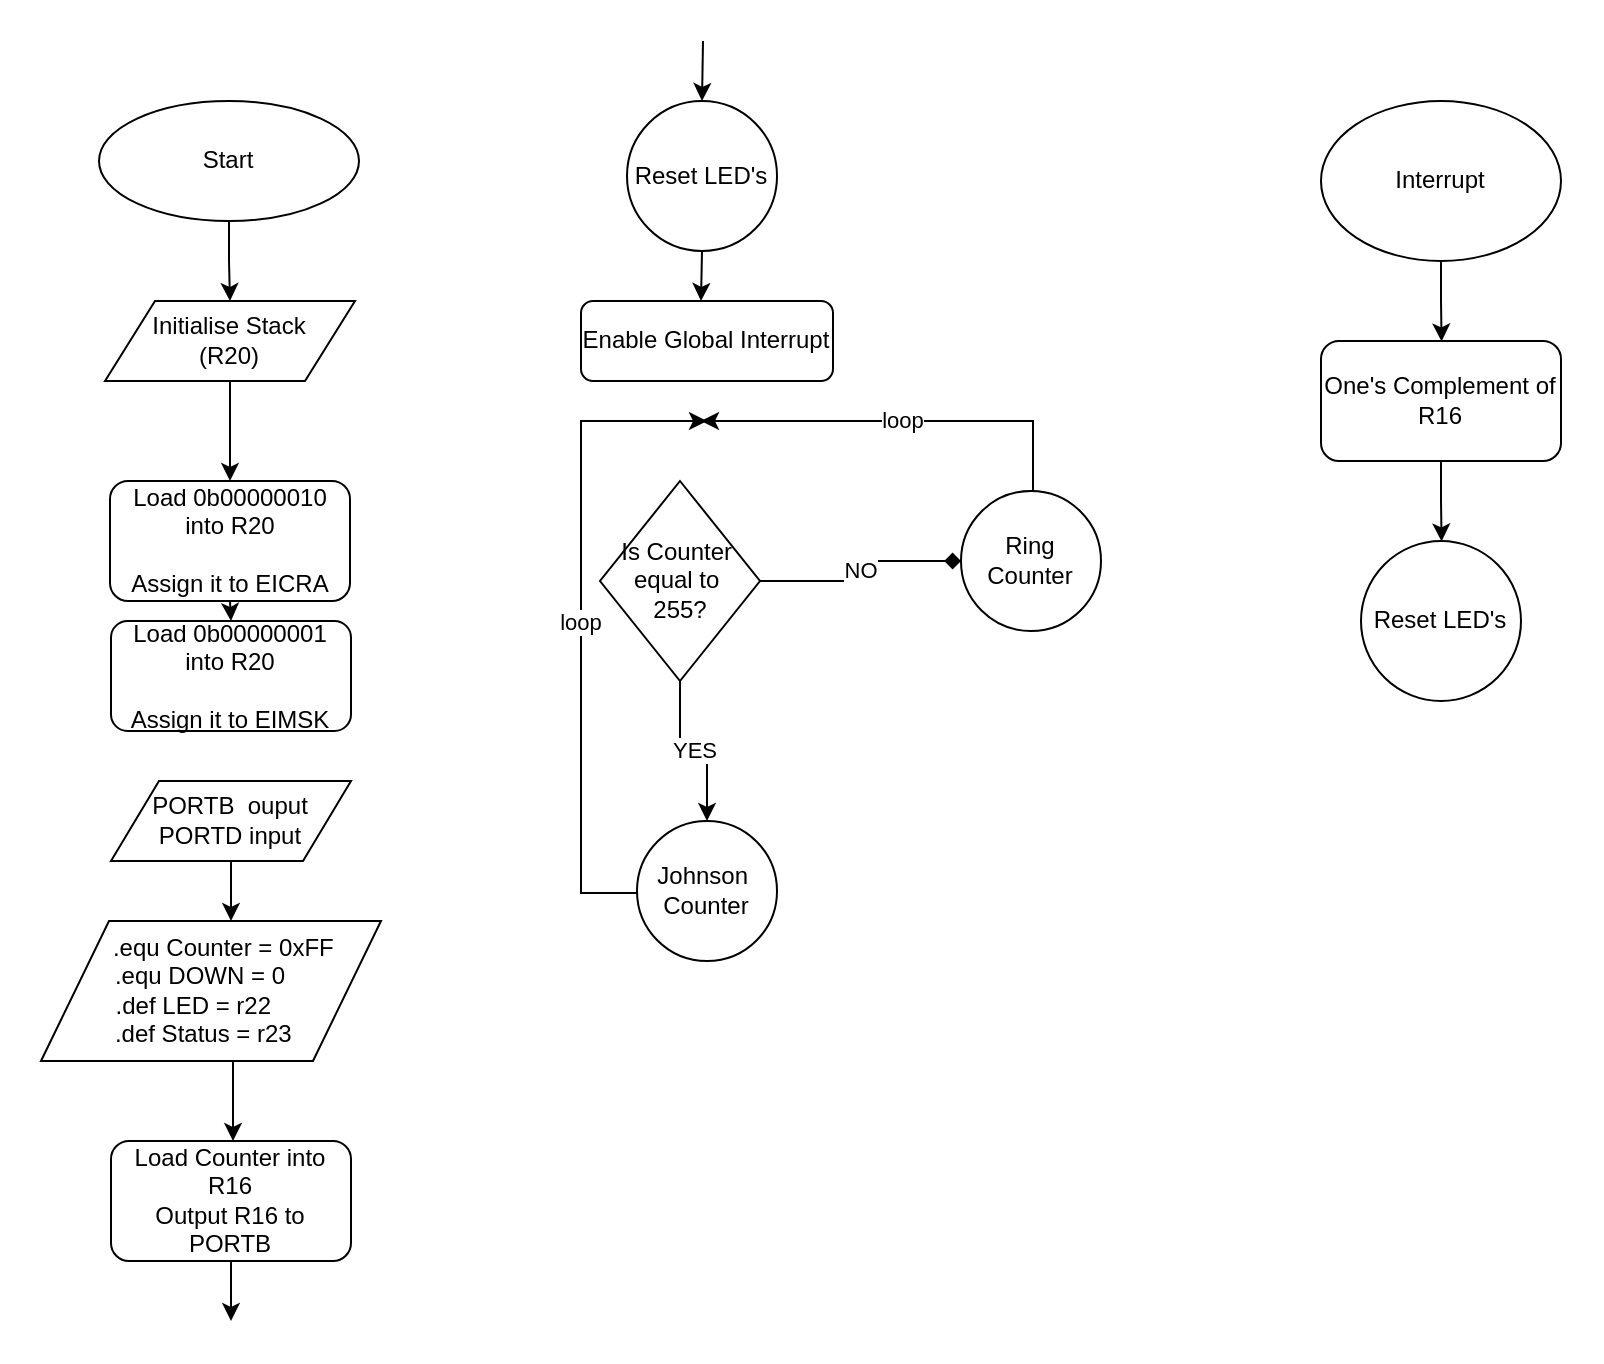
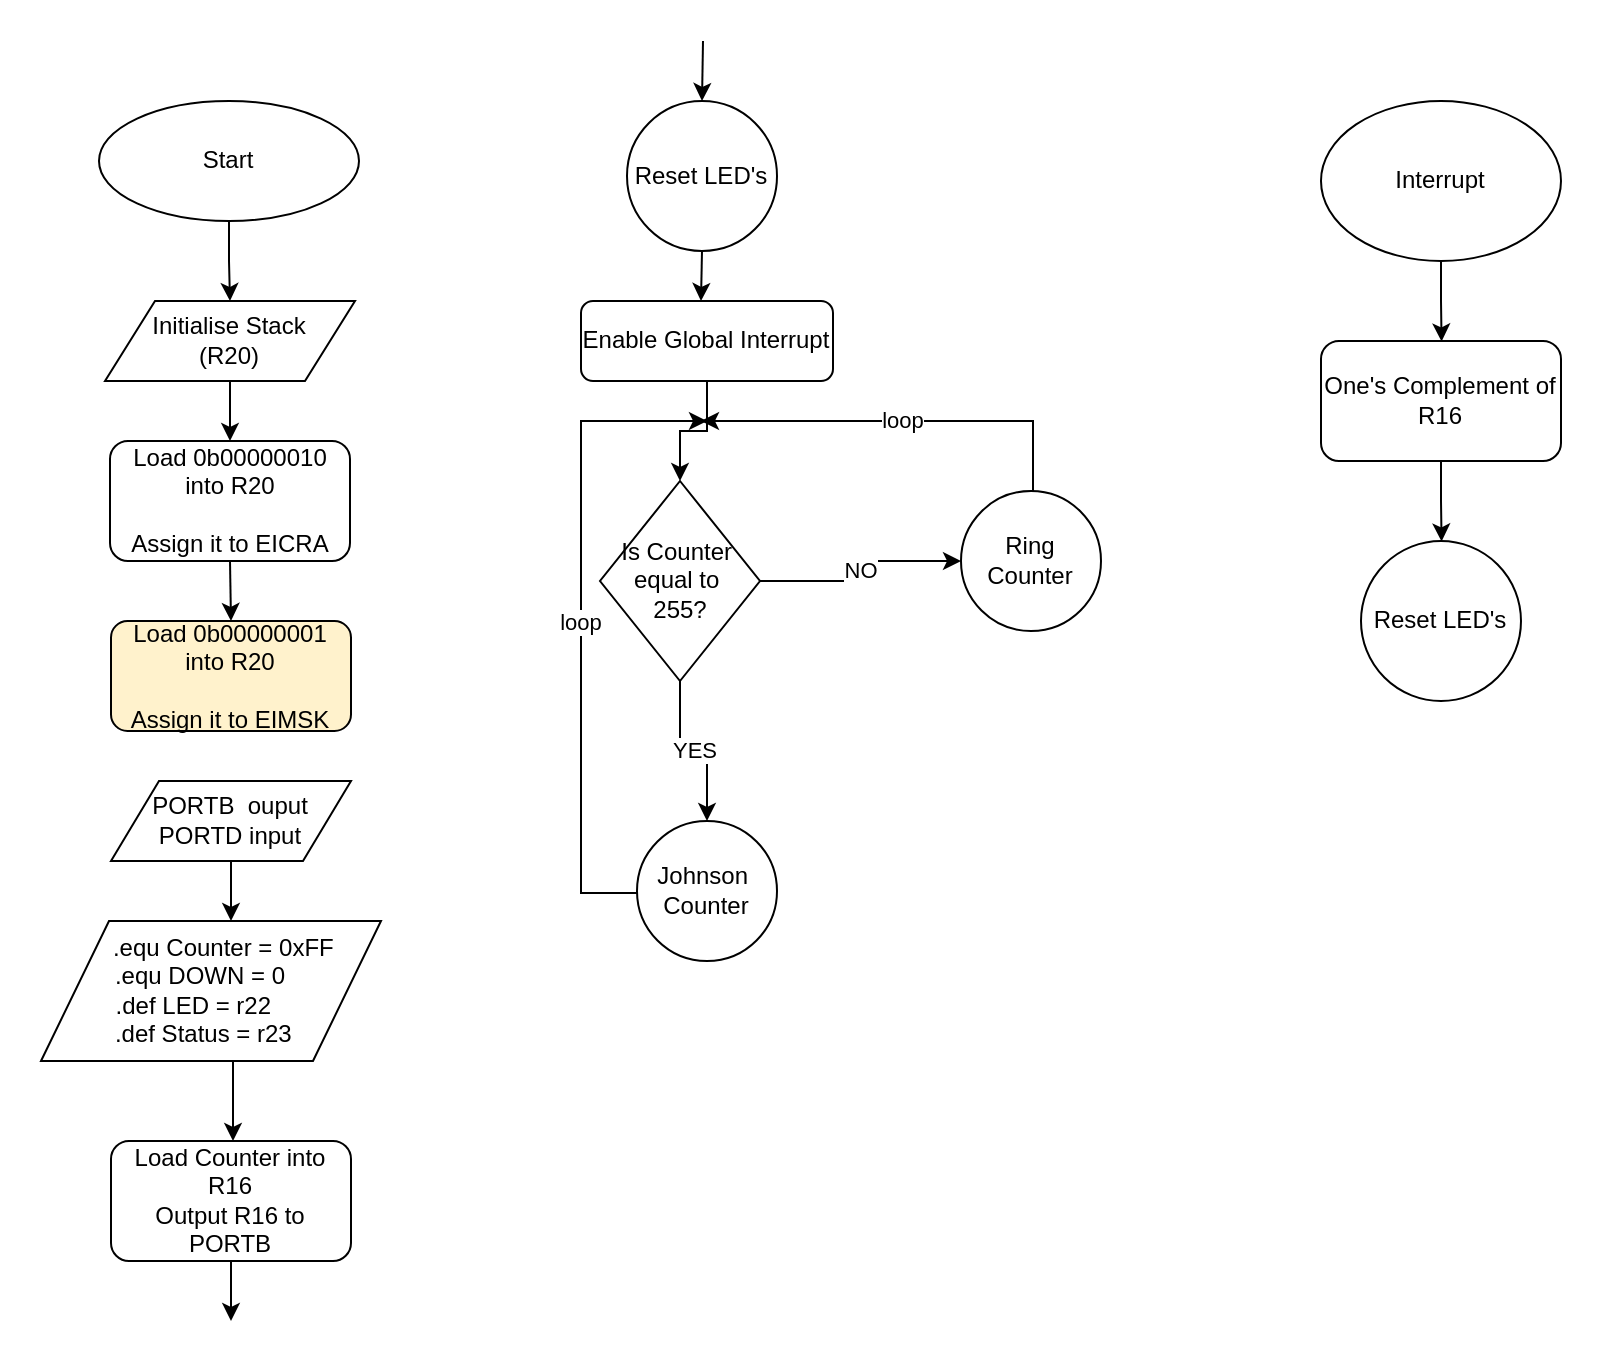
  <mxCell id="0" />
  <mxCell id="1" parent="0" />
  <mxCell id="2" style="edgeStyle=orthogonalEdgeStyle;rounded=0;orthogonalLoop=1;jettySize=auto;html=1;exitX=0.5;exitY=1;exitDx=0;exitDy=0;entryX=0.5;entryY=0;entryDx=0;entryDy=0;" edge="1" parent="1" source="3" target="5"><mxGeometry relative="1" as="geometry" /></mxCell>
  <mxCell id="3" value="Start" style="ellipse;whiteSpace=wrap;html=1;" vertex="1" parent="1"><mxGeometry x="49" y="50" width="130" height="60" as="geometry" /></mxCell>
  <mxCell id="4" style="edgeStyle=orthogonalEdgeStyle;rounded=0;orthogonalLoop=1;jettySize=auto;html=1;exitX=0.5;exitY=1;exitDx=0;exitDy=0;entryX=0.5;entryY=0;entryDx=0;entryDy=0;" edge="1" parent="1" source="5" target="7"><mxGeometry relative="1" as="geometry" /></mxCell>
  <mxCell id="5" value="Initialise Stack&lt;br&gt;(R20)" style="shape=parallelogram;perimeter=parallelogramPerimeter;whiteSpace=wrap;html=1;" vertex="1" parent="1"><mxGeometry x="52" y="150" width="125" height="40" as="geometry" /></mxCell>
  <mxCell id="6" style="edgeStyle=orthogonalEdgeStyle;rounded=0;orthogonalLoop=1;jettySize=auto;html=1;exitX=0.5;exitY=1;exitDx=0;exitDy=0;entryX=0.5;entryY=0;entryDx=0;entryDy=0;" edge="1" parent="1" source="7" target="8"><mxGeometry relative="1" as="geometry"><mxPoint x="128" y="290" as="targetPoint" /></mxGeometry></mxCell>
- <mxCell id="7" value="Load 0b00000010&lt;br&gt;into R20&lt;br&gt;&lt;br&gt;Assign it to EICRA" style="rounded=1;whiteSpace=wrap;html=1;" vertex="1" parent="1"><mxGeometry x="54.5" y="240" width="120" height="60" as="geometry" /></mxCell>
- <mxCell id="8" value="Load 0b00000001&lt;br&gt;into R20&lt;br&gt;&lt;br&gt;Assign it to EIMSK" style="rounded=1;whiteSpace=wrap;html=1;" vertex="1" parent="1"><mxGeometry x="55" y="310" width="120" height="55" as="geometry" /></mxCell>
+ <mxCell id="7" value="Load 0b00000010&lt;br&gt;into R20&lt;br&gt;&lt;br&gt;Assign it to EICRA" style="rounded=1;whiteSpace=wrap;html=1;" vertex="1" parent="1"><mxGeometry x="54.5" y="220" width="120" height="60" as="geometry" /></mxCell>
+ <mxCell id="8" value="Load 0b00000001&lt;br&gt;into R20&lt;br&gt;&lt;br&gt;Assign it to EIMSK" style="rounded=1;whiteSpace=wrap;html=1;fillColor=#fff2cc;" vertex="1" parent="1"><mxGeometry x="55" y="310" width="120" height="55" as="geometry" /></mxCell>
  <mxCell id="9" style="edgeStyle=orthogonalEdgeStyle;rounded=0;orthogonalLoop=1;jettySize=auto;html=1;exitX=0.5;exitY=1;exitDx=0;exitDy=0;" edge="1" parent="1" source="10"><mxGeometry relative="1" as="geometry"><mxPoint x="115" y="460" as="targetPoint" /></mxGeometry></mxCell>
  <mxCell id="10" value="PORTB&amp;nbsp; ouput&lt;br&gt;PORTD input" style="shape=parallelogram;perimeter=parallelogramPerimeter;whiteSpace=wrap;html=1;" vertex="1" parent="1"><mxGeometry x="55" y="390" width="120" height="40" as="geometry" /></mxCell>
  <mxCell id="11" value="&amp;nbsp; &amp;nbsp; &amp;nbsp; &amp;nbsp; .equ Counter = 0xFF&amp;nbsp; &amp;nbsp;&amp;nbsp;&lt;br&gt;&amp;nbsp;.equ DOWN = 0&amp;nbsp; &amp;nbsp;&amp;nbsp;&lt;br&gt;.def LED = r22&amp;nbsp; &amp;nbsp; &amp;nbsp;&lt;br&gt;&amp;nbsp;.def Status = r23&amp;nbsp; &amp;nbsp;" style="shape=parallelogram;perimeter=parallelogramPerimeter;whiteSpace=wrap;html=1;" vertex="1" parent="1"><mxGeometry x="20" y="460" width="170" height="70" as="geometry" /></mxCell>
  <mxCell id="12" value="" style="endArrow=classic;html=1;" edge="1" parent="1"><mxGeometry width="50" height="50" relative="1" as="geometry"><mxPoint x="116" y="530" as="sourcePoint" /><mxPoint x="116" y="570" as="targetPoint" /></mxGeometry></mxCell>
  <mxCell id="13" style="edgeStyle=orthogonalEdgeStyle;rounded=0;orthogonalLoop=1;jettySize=auto;html=1;exitX=0.5;exitY=1;exitDx=0;exitDy=0;" edge="1" parent="1" source="14"><mxGeometry relative="1" as="geometry"><mxPoint x="115" y="660" as="targetPoint" /></mxGeometry></mxCell>
  <mxCell id="14" value="Load Counter into R16&lt;br&gt;Output R16 to PORTB" style="rounded=1;whiteSpace=wrap;html=1;" vertex="1" parent="1"><mxGeometry x="55" y="570" width="120" height="60" as="geometry" /></mxCell>
  <mxCell id="15" style="edgeStyle=orthogonalEdgeStyle;rounded=0;orthogonalLoop=1;jettySize=auto;html=1;exitX=0.5;exitY=1;exitDx=0;exitDy=0;" edge="1" parent="1" source="16"><mxGeometry relative="1" as="geometry"><mxPoint x="350" y="150" as="targetPoint" /></mxGeometry></mxCell>
  <mxCell id="16" value="Reset LED's" style="ellipse;whiteSpace=wrap;html=1;aspect=fixed;" vertex="1" parent="1"><mxGeometry x="313" y="50" width="75" height="75" as="geometry" /></mxCell>
+ <mxCell id="17" style="edgeStyle=orthogonalEdgeStyle;rounded=0;orthogonalLoop=1;jettySize=auto;html=1;exitX=0.5;exitY=1;exitDx=0;exitDy=0;entryX=0.5;entryY=0;entryDx=0;entryDy=0;" edge="1" parent="1" source="18" target="22"><mxGeometry relative="1" as="geometry"><mxPoint x="353.235" y="219.647" as="targetPoint" /></mxGeometry></mxCell>
  <mxCell id="18" value="Enable Global Interrupt" style="rounded=1;whiteSpace=wrap;html=1;" vertex="1" parent="1"><mxGeometry x="290" y="150" width="126" height="40" as="geometry" /></mxCell>
  <mxCell id="19" value="" style="endArrow=classic;html=1;entryX=0.5;entryY=0;entryDx=0;entryDy=0;" edge="1" parent="1" target="16"><mxGeometry width="50" height="50" relative="1" as="geometry"><mxPoint x="351" y="20" as="sourcePoint" /><mxPoint x="610" y="110" as="targetPoint" /></mxGeometry></mxCell>
- <mxCell id="20" value="NO" style="edgeStyle=orthogonalEdgeStyle;rounded=0;orthogonalLoop=1;jettySize=auto;html=1;exitX=1;exitY=0.5;exitDx=0;exitDy=0;entryX=0;entryY=0.5;entryDx=0;entryDy=0;endArrow=diamond;" edge="1" parent="1" source="22" target="24"><mxGeometry relative="1" as="geometry"><mxPoint x="450" y="260" as="targetPoint" /></mxGeometry></mxCell>
+ <mxCell id="20" value="NO" style="edgeStyle=orthogonalEdgeStyle;rounded=0;orthogonalLoop=1;jettySize=auto;html=1;exitX=1;exitY=0.5;exitDx=0;exitDy=0;entryX=0;entryY=0.5;entryDx=0;entryDy=0;" edge="1" parent="1" source="22" target="24"><mxGeometry relative="1" as="geometry"><mxPoint x="450" y="260" as="targetPoint" /></mxGeometry></mxCell>
  <mxCell id="21" value="YES" style="edgeStyle=orthogonalEdgeStyle;rounded=0;orthogonalLoop=1;jettySize=auto;html=1;exitX=0.5;exitY=1;exitDx=0;exitDy=0;entryX=0.5;entryY=0;entryDx=0;entryDy=0;" edge="1" parent="1" source="22" target="26"><mxGeometry relative="1" as="geometry"><mxPoint x="353" y="370" as="targetPoint" /></mxGeometry></mxCell>
  <mxCell id="22" value="Is Counter&amp;nbsp;&lt;br&gt;equal to&amp;nbsp;&lt;br&gt;255?" style="rhombus;whiteSpace=wrap;html=1;" vertex="1" parent="1"><mxGeometry x="299.5" y="240" width="80" height="100" as="geometry" /></mxCell>
  <mxCell id="23" value="loop" style="edgeStyle=orthogonalEdgeStyle;rounded=0;orthogonalLoop=1;jettySize=auto;html=1;exitX=0.5;exitY=0;exitDx=0;exitDy=0;" edge="1" parent="1" source="24"><mxGeometry relative="1" as="geometry"><mxPoint x="350" y="210" as="targetPoint" /><Array as="points"><mxPoint x="516" y="210" /></Array></mxGeometry></mxCell>
  <mxCell id="24" value="Ring&lt;br&gt;Counter" style="ellipse;whiteSpace=wrap;html=1;aspect=fixed;" vertex="1" parent="1"><mxGeometry x="480" y="245" width="70" height="70" as="geometry" /></mxCell>
  <mxCell id="25" value="loop" style="edgeStyle=orthogonalEdgeStyle;rounded=0;orthogonalLoop=1;jettySize=auto;html=1;exitX=0;exitY=0.5;exitDx=0;exitDy=0;" edge="1" parent="1" source="26"><mxGeometry relative="1" as="geometry"><mxPoint x="353" y="210" as="targetPoint" /><Array as="points"><mxPoint x="290" y="446" /><mxPoint x="290" y="210" /></Array></mxGeometry></mxCell>
  <mxCell id="26" value="Johnson&amp;nbsp;&lt;br&gt;Counter" style="ellipse;whiteSpace=wrap;html=1;aspect=fixed;" vertex="1" parent="1"><mxGeometry x="318" y="410" width="70" height="70" as="geometry" /></mxCell>
  <mxCell id="27" style="edgeStyle=orthogonalEdgeStyle;rounded=0;orthogonalLoop=1;jettySize=auto;html=1;exitX=0.5;exitY=1;exitDx=0;exitDy=0;" edge="1" parent="1" source="28"><mxGeometry relative="1" as="geometry"><mxPoint x="720.294" y="170.235" as="targetPoint" /></mxGeometry></mxCell>
  <mxCell id="28" value="Interrupt" style="ellipse;whiteSpace=wrap;html=1;" vertex="1" parent="1"><mxGeometry x="660" y="50" width="120" height="80" as="geometry" /></mxCell>
  <mxCell id="29" style="edgeStyle=orthogonalEdgeStyle;rounded=0;orthogonalLoop=1;jettySize=auto;html=1;exitX=0.5;exitY=1;exitDx=0;exitDy=0;" edge="1" parent="1" source="30"><mxGeometry relative="1" as="geometry"><mxPoint x="720.294" y="270.235" as="targetPoint" /></mxGeometry></mxCell>
  <mxCell id="30" value="One's Complement of R16" style="rounded=1;whiteSpace=wrap;html=1;" vertex="1" parent="1"><mxGeometry x="660" y="170" width="120" height="60" as="geometry" /></mxCell>
  <mxCell id="31" value="Reset LED's" style="ellipse;whiteSpace=wrap;html=1;aspect=fixed;" vertex="1" parent="1"><mxGeometry x="680" y="270" width="80" height="80" as="geometry" /></mxCell>
